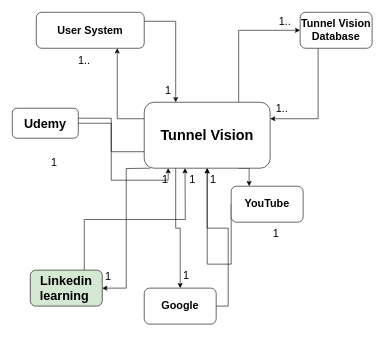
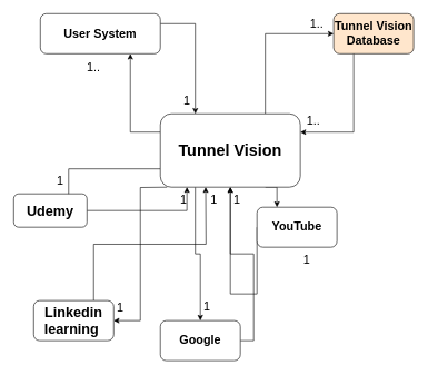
  <mxCell id="0" />
  <mxCell id="1" parent="0" />
  <mxCell id="2" style="edgeStyle=orthogonalEdgeStyle;rounded=0;orthogonalLoop=1;jettySize=auto;html=1;entryX=0;entryY=0.5;entryDx=0;entryDy=0;exitX=0.75;exitY=0;exitDx=0;exitDy=0;" edge="1" parent="1" source="8" target="12"><mxGeometry relative="1" as="geometry"><mxPoint x="410" y="160" as="sourcePoint" /></mxGeometry></mxCell>
  <mxCell id="3" style="edgeStyle=orthogonalEdgeStyle;rounded=0;orthogonalLoop=1;jettySize=auto;html=1;exitX=0;exitY=0.25;exitDx=0;exitDy=0;entryX=0.75;entryY=1;entryDx=0;entryDy=0;" edge="1" parent="1" source="8" target="16"><mxGeometry relative="1" as="geometry" /></mxCell>
  <mxCell id="4" style="edgeStyle=orthogonalEdgeStyle;rounded=0;orthogonalLoop=1;jettySize=auto;html=1;exitX=0.25;exitY=1;exitDx=0;exitDy=0;entryX=0.5;entryY=0;entryDx=0;entryDy=0;fontSize=18;" edge="1" parent="1" source="8" target="10"><mxGeometry relative="1" as="geometry" /></mxCell>
  <mxCell id="5" style="edgeStyle=orthogonalEdgeStyle;rounded=0;orthogonalLoop=1;jettySize=auto;html=1;exitX=0.75;exitY=1;exitDx=0;exitDy=0;entryX=0.25;entryY=0;entryDx=0;entryDy=0;fontSize=18;" edge="1" parent="1" source="8" target="14"><mxGeometry relative="1" as="geometry" /></mxCell>
  <mxCell id="6" style="edgeStyle=orthogonalEdgeStyle;rounded=0;orthogonalLoop=1;jettySize=auto;html=1;exitX=0;exitY=0.75;exitDx=0;exitDy=0;entryX=0.75;entryY=0.333;entryDx=0;entryDy=0;fontSize=18;entryPerimeter=0;" edge="1" parent="1" source="8" target="27"><mxGeometry relative="1" as="geometry"><mxPoint x="80" y="280" as="targetPoint" /></mxGeometry></mxCell>
  <mxCell id="7" style="edgeStyle=orthogonalEdgeStyle;rounded=0;orthogonalLoop=1;jettySize=auto;html=1;entryX=1;entryY=0.5;entryDx=0;entryDy=0;fontSize=18;" edge="1" parent="1" target="29"><mxGeometry relative="1" as="geometry"><mxPoint x="250" y="280" as="sourcePoint" /></mxGeometry></mxCell>
  <mxCell id="8" value="&lt;h1&gt;Tunnel Vision&lt;/h1&gt;" style="rounded=1;whiteSpace=wrap;html=1;" parent="1" vertex="1"><mxGeometry x="240" y="170" width="210" height="110" as="geometry" /></mxCell>
  <mxCell id="9" style="edgeStyle=orthogonalEdgeStyle;rounded=0;orthogonalLoop=1;jettySize=auto;html=1;exitX=1;exitY=0.5;exitDx=0;exitDy=0;fontSize=18;" edge="1" parent="1" source="10" target="8"><mxGeometry relative="1" as="geometry" /></mxCell>
  <mxCell id="10" value="&lt;h2&gt;Google&lt;/h2&gt;" style="rounded=1;whiteSpace=wrap;html=1;" parent="1" vertex="1"><mxGeometry x="240" y="480" width="120" height="60" as="geometry" /></mxCell>
  <mxCell id="11" style="edgeStyle=orthogonalEdgeStyle;rounded=0;orthogonalLoop=1;jettySize=auto;html=1;exitX=0.25;exitY=1;exitDx=0;exitDy=0;entryX=1;entryY=0.25;entryDx=0;entryDy=0;fontSize=18;" edge="1" parent="1" source="12" target="8"><mxGeometry relative="1" as="geometry" /></mxCell>
- <mxCell id="12" value="&lt;h2&gt;Tunnel Vision Database&lt;/h2&gt;" style="rounded=1;whiteSpace=wrap;html=1;" parent="1" vertex="1"><mxGeometry x="500" y="20" width="120" height="60" as="geometry" /></mxCell>
+ <mxCell id="12" value="&lt;h2&gt;Tunnel Vision Database&lt;/h2&gt;" style="rounded=1;whiteSpace=wrap;html=1;fillColor=#ffe6cc;" parent="1" vertex="1"><mxGeometry x="500" y="20" width="120" height="60" as="geometry" /></mxCell>
  <mxCell id="13" style="edgeStyle=orthogonalEdgeStyle;rounded=0;orthogonalLoop=1;jettySize=auto;html=1;exitX=0;exitY=0.5;exitDx=0;exitDy=0;entryX=0.5;entryY=1;entryDx=0;entryDy=0;fontSize=18;" edge="1" parent="1" source="14" target="8"><mxGeometry relative="1" as="geometry"><Array as="points"><mxPoint x="345" y="440" /></Array></mxGeometry></mxCell>
  <mxCell id="14" value="&lt;h2&gt;YouTube&lt;/h2&gt;" style="rounded=1;whiteSpace=wrap;html=1;" parent="1" vertex="1"><mxGeometry x="385" y="310" width="120" height="60" as="geometry" /></mxCell>
  <mxCell id="15" style="edgeStyle=orthogonalEdgeStyle;rounded=0;orthogonalLoop=1;jettySize=auto;html=1;exitX=1;exitY=0.25;exitDx=0;exitDy=0;entryX=0.25;entryY=0;entryDx=0;entryDy=0;fontSize=18;" edge="1" parent="1" source="16" target="8"><mxGeometry relative="1" as="geometry" /></mxCell>
  <mxCell id="16" value="&lt;h2&gt;User System&lt;/h2&gt;" style="rounded=1;whiteSpace=wrap;html=1;" parent="1" vertex="1"><mxGeometry x="60" y="20" width="180" height="60" as="geometry" /></mxCell>
  <mxCell id="17" value="1.." style="text;html=1;strokeColor=none;fillColor=none;align=center;verticalAlign=middle;whiteSpace=wrap;rounded=0;fontSize=18;" vertex="1" parent="1"><mxGeometry x="460" y="30" width="30" height="10" as="geometry" /></mxCell>
  <mxCell id="18" value="1.." style="text;html=1;strokeColor=none;fillColor=none;align=center;verticalAlign=middle;whiteSpace=wrap;rounded=0;fontSize=18;" vertex="1" parent="1"><mxGeometry x="455" y="170" width="30" height="20" as="geometry" /></mxCell>
  <mxCell id="19" value="1" style="text;html=1;strokeColor=none;fillColor=none;align=center;verticalAlign=middle;whiteSpace=wrap;rounded=0;fontSize=18;" vertex="1" parent="1"><mxGeometry x="450" y="380" width="20" height="20" as="geometry" /></mxCell>
  <mxCell id="20" value="1" style="text;html=1;strokeColor=none;fillColor=none;align=center;verticalAlign=middle;whiteSpace=wrap;rounded=0;fontSize=18;" vertex="1" parent="1"><mxGeometry x="345" y="290" width="20" height="20" as="geometry" /></mxCell>
  <mxCell id="21" value="1" style="text;html=1;strokeColor=none;fillColor=none;align=center;verticalAlign=middle;whiteSpace=wrap;rounded=0;fontSize=18;" vertex="1" parent="1"><mxGeometry x="300" y="450" width="20" height="20" as="geometry" /></mxCell>
  <mxCell id="22" value="1" style="text;html=1;strokeColor=none;fillColor=none;align=center;verticalAlign=middle;whiteSpace=wrap;rounded=0;fontSize=18;" vertex="1" parent="1"><mxGeometry x="270" y="140" width="20" height="20" as="geometry" /></mxCell>
  <mxCell id="23" value="1.." style="text;html=1;strokeColor=none;fillColor=none;align=center;verticalAlign=middle;whiteSpace=wrap;rounded=0;fontSize=18;" vertex="1" parent="1"><mxGeometry x="130" y="90" width="20" height="20" as="geometry" /></mxCell>
  <mxCell id="24" style="edgeStyle=orthogonalEdgeStyle;rounded=0;orthogonalLoop=1;jettySize=auto;html=1;exitX=1;exitY=0.5;exitDx=0;exitDy=0;entryX=0.19;entryY=1;entryDx=0;entryDy=0;entryPerimeter=0;fontSize=18;" edge="1" parent="1" source="27" target="8"><mxGeometry relative="1" as="geometry"><mxPoint x="140" y="310" as="sourcePoint" /></mxGeometry></mxCell>
  <mxCell id="25" value="1" style="text;html=1;strokeColor=none;fillColor=none;align=center;verticalAlign=middle;whiteSpace=wrap;rounded=0;fontSize=18;" vertex="1" parent="1"><mxGeometry x="270" y="290" width="10" height="20" as="geometry" /></mxCell>
  <mxCell id="26" value="1" style="text;html=1;strokeColor=none;fillColor=none;align=center;verticalAlign=middle;whiteSpace=wrap;rounded=0;fontSize=18;" vertex="1" parent="1"><mxGeometry x="80" y="260" width="20" height="20" as="geometry" /></mxCell>
- <mxCell id="27" value="&lt;h3&gt;Udemy&lt;/h3&gt;" style="rounded=1;whiteSpace=wrap;html=1;fontSize=18;" vertex="1" parent="1"><mxGeometry x="20" y="180" width="110" height="50" as="geometry" /></mxCell>
+ <mxCell id="27" value="&lt;h3&gt;Udemy&lt;/h3&gt;" style="rounded=1;whiteSpace=wrap;html=1;fontSize=18;" vertex="1" parent="1"><mxGeometry x="20" y="290" width="110" height="50" as="geometry" /></mxCell>
  <mxCell id="28" style="edgeStyle=orthogonalEdgeStyle;rounded=0;orthogonalLoop=1;jettySize=auto;html=1;exitX=0.75;exitY=0;exitDx=0;exitDy=0;fontSize=18;" edge="1" parent="1" source="29"><mxGeometry relative="1" as="geometry"><mxPoint x="308" y="280" as="targetPoint" /></mxGeometry></mxCell>
- <mxCell id="29" value="&lt;h3&gt;Linkedin learning&amp;nbsp;&lt;/h3&gt;" style="rounded=1;whiteSpace=wrap;html=1;fontSize=18;fillColor=#d5e8d4;" vertex="1" parent="1"><mxGeometry x="50" y="450" width="120" height="60" as="geometry" /></mxCell>
+ <mxCell id="29" value="&lt;h3&gt;Linkedin learning&amp;nbsp;&lt;/h3&gt;" style="rounded=1;whiteSpace=wrap;html=1;fontSize=18;" vertex="1" parent="1"><mxGeometry x="50" y="450" width="120" height="60" as="geometry" /></mxCell>
  <mxCell id="30" value="1" style="text;html=1;strokeColor=none;fillColor=none;align=center;verticalAlign=middle;whiteSpace=wrap;rounded=0;fontSize=18;" vertex="1" parent="1"><mxGeometry x="170" y="450" width="20" height="21" as="geometry" /></mxCell>
  <mxCell id="31" value="1" style="text;html=1;strokeColor=none;fillColor=none;align=center;verticalAlign=middle;whiteSpace=wrap;rounded=0;fontSize=18;" vertex="1" parent="1"><mxGeometry x="312.5" y="285" width="15" height="30" as="geometry" /></mxCell>
